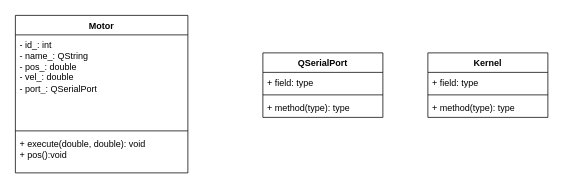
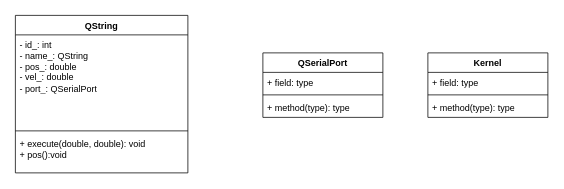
  <mxCell id="0" />
  <mxCell id="1" parent="0" />
  <mxCell id="2" value="Kernel" style="swimlane;fontStyle=1;align=center;verticalAlign=top;childLayout=stackLayout;horizontal=1;startSize=26;horizontalStack=0;resizeParent=1;resizeParentMax=0;resizeLast=0;collapsible=1;marginBottom=0;whiteSpace=wrap;html=1;" vertex="1" parent="1"><mxGeometry x="570" y="70" width="160" height="86" as="geometry" /></mxCell>
  <mxCell id="3" value="+ field: type" style="text;strokeColor=none;fillColor=none;align=left;verticalAlign=top;spacingLeft=4;spacingRight=4;overflow=hidden;rotatable=0;points=[[0,0.5],[1,0.5]];portConstraint=eastwest;whiteSpace=wrap;html=1;" vertex="1" parent="2"><mxGeometry y="26" width="160" height="26" as="geometry" /></mxCell>
  <mxCell id="4" value="" style="line;strokeWidth=1;fillColor=none;align=left;verticalAlign=middle;spacingTop=-1;spacingLeft=3;spacingRight=3;rotatable=0;labelPosition=right;points=[];portConstraint=eastwest;strokeColor=inherit;" vertex="1" parent="2"><mxGeometry y="52" width="160" height="8" as="geometry" /></mxCell>
  <mxCell id="5" value="+ method(type): type" style="text;strokeColor=none;fillColor=none;align=left;verticalAlign=top;spacingLeft=4;spacingRight=4;overflow=hidden;rotatable=0;points=[[0,0.5],[1,0.5]];portConstraint=eastwest;whiteSpace=wrap;html=1;" vertex="1" parent="2"><mxGeometry y="60" width="160" height="26" as="geometry" /></mxCell>
  <mxCell id="6" value="QSerialPort" style="swimlane;fontStyle=1;align=center;verticalAlign=top;childLayout=stackLayout;horizontal=1;startSize=26;horizontalStack=0;resizeParent=1;resizeParentMax=0;resizeLast=0;collapsible=1;marginBottom=0;whiteSpace=wrap;html=1;" vertex="1" parent="1"><mxGeometry x="350" y="70" width="160" height="86" as="geometry" /></mxCell>
  <mxCell id="7" value="+ field: type" style="text;strokeColor=none;fillColor=none;align=left;verticalAlign=top;spacingLeft=4;spacingRight=4;overflow=hidden;rotatable=0;points=[[0,0.5],[1,0.5]];portConstraint=eastwest;whiteSpace=wrap;html=1;" vertex="1" parent="6"><mxGeometry y="26" width="160" height="26" as="geometry" /></mxCell>
  <mxCell id="8" value="" style="line;strokeWidth=1;fillColor=none;align=left;verticalAlign=middle;spacingTop=-1;spacingLeft=3;spacingRight=3;rotatable=0;labelPosition=right;points=[];portConstraint=eastwest;strokeColor=inherit;" vertex="1" parent="6"><mxGeometry y="52" width="160" height="8" as="geometry" /></mxCell>
  <mxCell id="9" value="+ method(type): type" style="text;strokeColor=none;fillColor=none;align=left;verticalAlign=top;spacingLeft=4;spacingRight=4;overflow=hidden;rotatable=0;points=[[0,0.5],[1,0.5]];portConstraint=eastwest;whiteSpace=wrap;html=1;" vertex="1" parent="6"><mxGeometry y="60" width="160" height="26" as="geometry" /></mxCell>
- <mxCell id="10" value="Motor" style="swimlane;fontStyle=1;align=center;verticalAlign=top;childLayout=stackLayout;horizontal=1;startSize=26;horizontalStack=0;resizeParent=1;resizeParentMax=0;resizeLast=0;collapsible=1;marginBottom=0;whiteSpace=wrap;html=1;" vertex="1" parent="1"><mxGeometry x="20" y="20" width="230" height="210" as="geometry" /></mxCell>
+ <mxCell id="10" value="QString" style="swimlane;fontStyle=1;align=center;verticalAlign=top;childLayout=stackLayout;horizontal=1;startSize=26;horizontalStack=0;resizeParent=1;resizeParentMax=0;resizeLast=0;collapsible=1;marginBottom=0;whiteSpace=wrap;html=1;" vertex="1" parent="1"><mxGeometry x="20" y="20" width="230" height="210" as="geometry" /></mxCell>
  <mxCell id="11" value="- id_: int&lt;br&gt;- name_: QString&lt;br&gt;- pos_: double&lt;br&gt;- vel_: double&lt;br&gt;- port_:&amp;nbsp;QSerialPort" style="text;strokeColor=none;fillColor=none;align=left;verticalAlign=top;spacingLeft=4;spacingRight=4;overflow=hidden;rotatable=0;points=[[0,0.5],[1,0.5]];portConstraint=eastwest;whiteSpace=wrap;html=1;" vertex="1" parent="10"><mxGeometry y="26" width="230" height="124" as="geometry" /></mxCell>
  <mxCell id="12" value="" style="line;strokeWidth=1;fillColor=none;align=left;verticalAlign=middle;spacingTop=-1;spacingLeft=3;spacingRight=3;rotatable=0;labelPosition=right;points=[];portConstraint=eastwest;strokeColor=inherit;" vertex="1" parent="10"><mxGeometry y="150" width="230" height="8" as="geometry" /></mxCell>
  <mxCell id="13" value="+ execute(double, double): void&lt;br&gt;+ pos():void" style="text;strokeColor=none;fillColor=none;align=left;verticalAlign=top;spacingLeft=4;spacingRight=4;overflow=hidden;rotatable=0;points=[[0,0.5],[1,0.5]];portConstraint=eastwest;whiteSpace=wrap;html=1;" vertex="1" parent="10"><mxGeometry y="158" width="230" height="52" as="geometry" /></mxCell>
